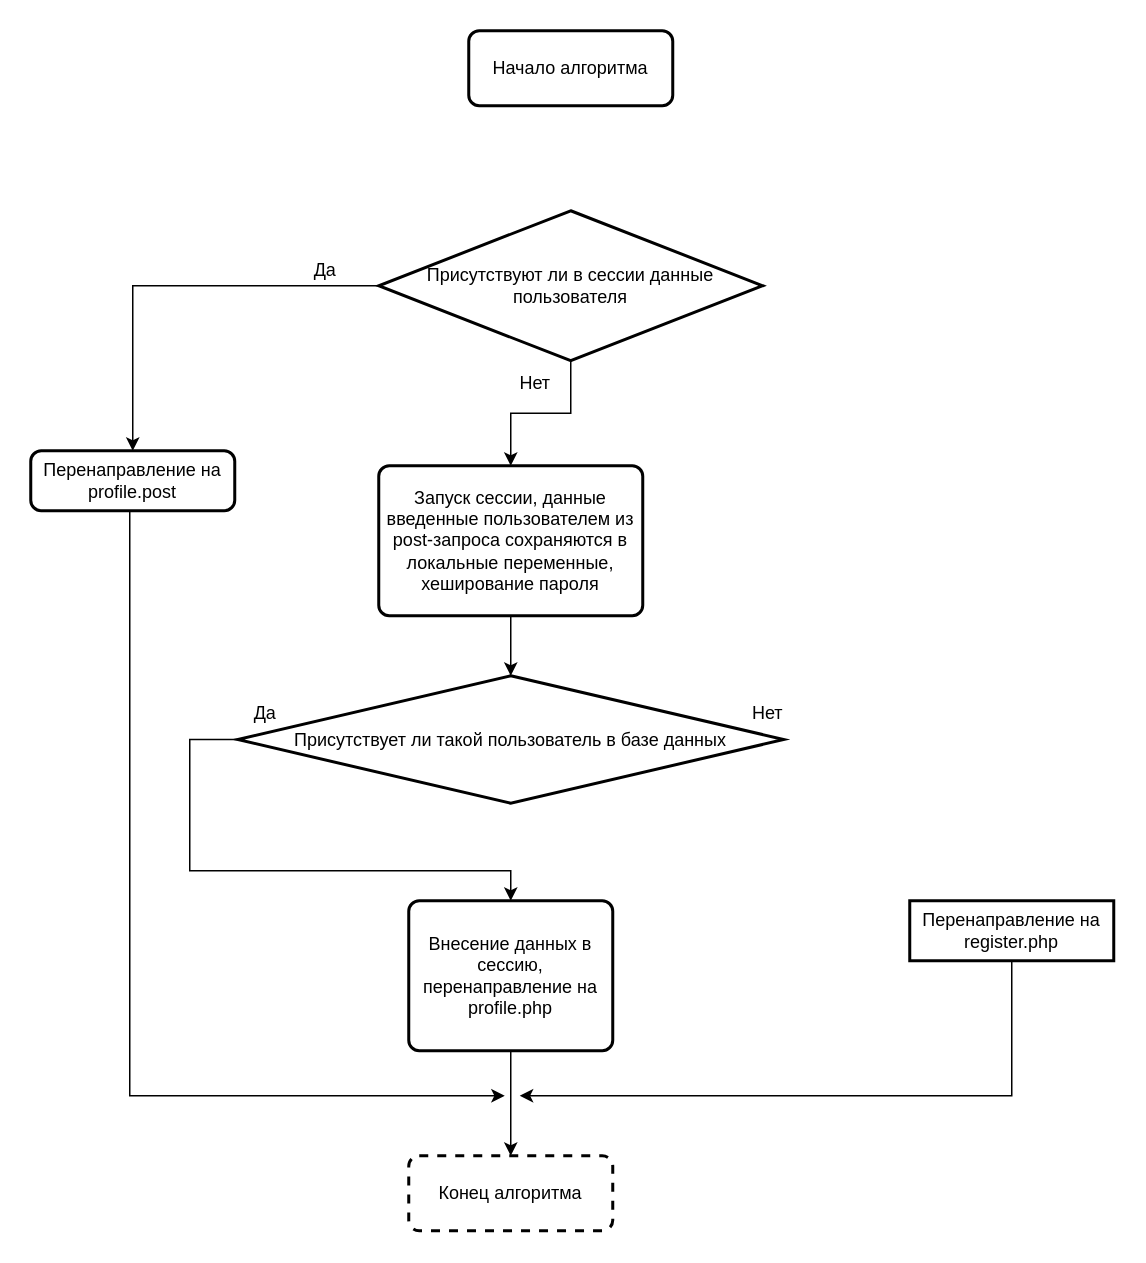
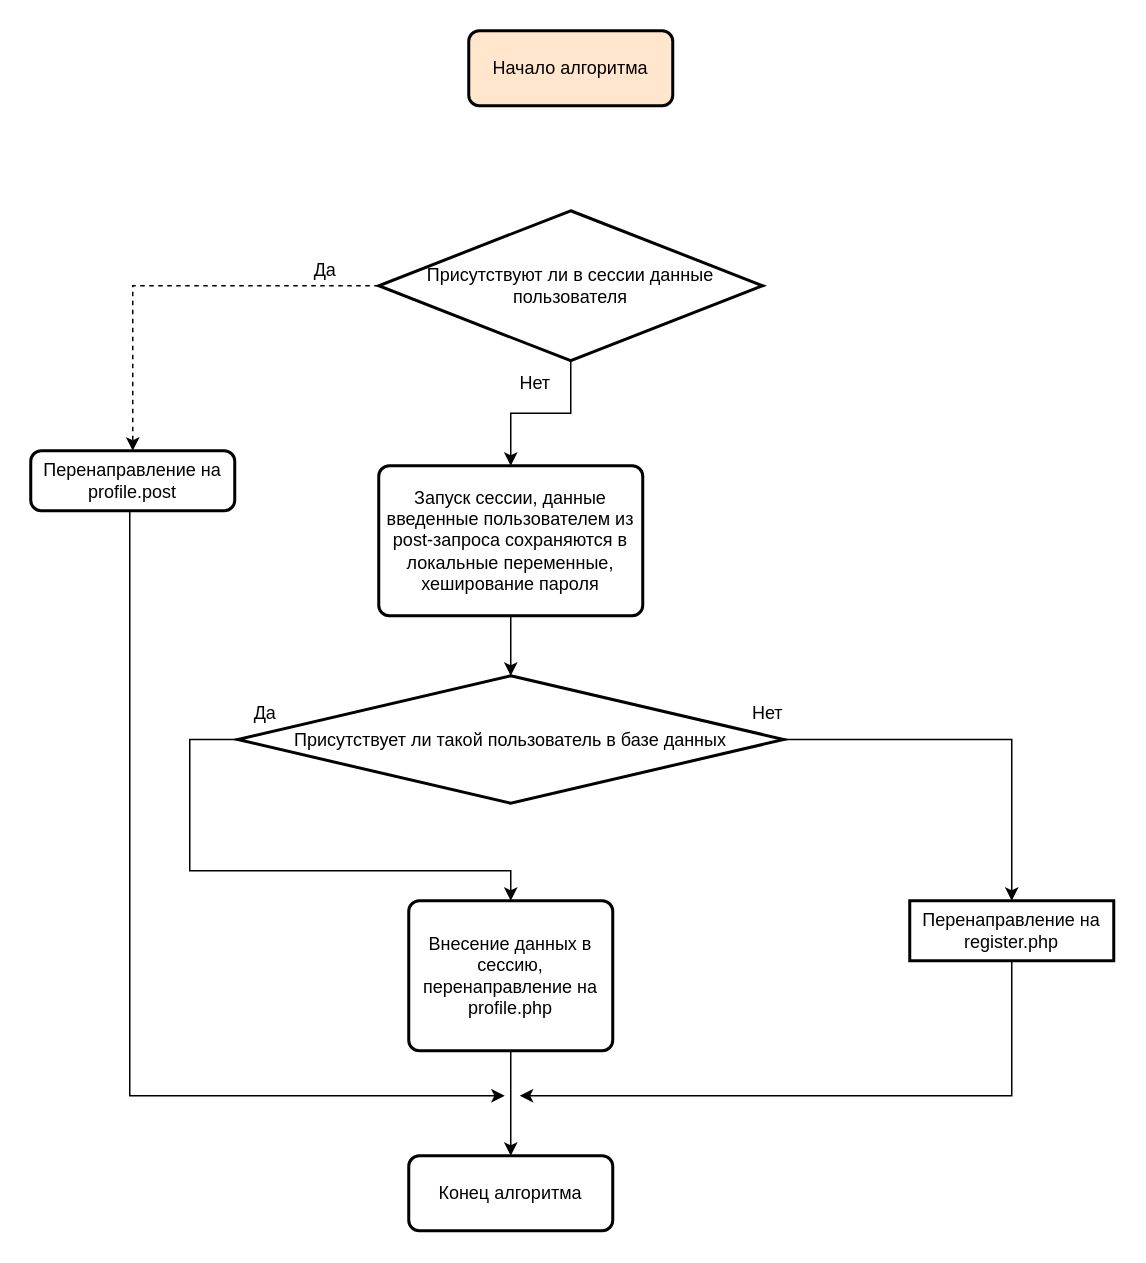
  <mxCell id="0" />
  <mxCell id="1" parent="0" />
  <mxCell id="2" value="Нет" style="text;html=1;align=center;verticalAlign=middle;resizable=0;points=[];autosize=1;strokeColor=none;fillColor=none;" vertex="1" parent="1"><mxGeometry x="491" y="460" width="40" height="30" as="geometry" /></mxCell>
  <mxCell id="3" value="Да" style="text;html=1;align=center;verticalAlign=middle;resizable=0;points=[];autosize=1;strokeColor=none;fillColor=none;" vertex="1" parent="1"><mxGeometry x="156" y="460" width="40" height="30" as="geometry" /></mxCell>
  <mxCell id="4" value="" style="edgeStyle=segmentEdgeStyle;endArrow=classic;html=1;rounded=0;exitX=0;exitY=0.5;exitDx=0;exitDy=0;exitPerimeter=0;entryX=0.5;entryY=0;entryDx=0;entryDy=0;" edge="1" parent="1" source="9" target="8"><mxGeometry width="50" height="50" relative="1" as="geometry"><mxPoint x="209" y="495" as="sourcePoint" /><mxPoint x="340" y="595" as="targetPoint" /><Array as="points"><mxPoint x="126" y="493" /><mxPoint x="126" y="580" /><mxPoint x="340" y="580" /></Array></mxGeometry></mxCell>
+ <mxCell id="5" value="" style="edgeStyle=elbowEdgeStyle;elbow=horizontal;endArrow=classic;html=1;rounded=0;exitX=1;exitY=0.5;exitDx=0;exitDy=0;exitPerimeter=0;entryX=0.5;entryY=0;entryDx=0;entryDy=0;" edge="1" parent="1" source="9" target="14"><mxGeometry width="50" height="50" relative="1" as="geometry"><mxPoint x="471" y="495" as="sourcePoint" /><mxPoint x="676" y="800" as="targetPoint" /><Array as="points"><mxPoint x="674" y="500" /></Array></mxGeometry></mxCell>
  <mxCell id="6" value="" style="endArrow=classic;html=1;rounded=0;exitX=0.5;exitY=1;exitDx=0;exitDy=0;entryX=0.5;entryY=0;entryDx=0;entryDy=0;entryPerimeter=0;" edge="1" parent="1" source="10" target="9"><mxGeometry width="50" height="50" relative="1" as="geometry"><mxPoint x="340" y="410" as="sourcePoint" /><mxPoint x="340" y="440" as="targetPoint" /></mxGeometry></mxCell>
  <mxCell id="7" style="edgeStyle=orthogonalEdgeStyle;rounded=0;orthogonalLoop=1;jettySize=auto;html=1;exitX=0.5;exitY=1;exitDx=0;exitDy=0;entryX=0.5;entryY=0;entryDx=0;entryDy=0;" edge="1" parent="1" source="8" target="12"><mxGeometry relative="1" as="geometry" /></mxCell>
  <mxCell id="8" value="Внесение данных в сессию, перенаправление на profile.php" style="rounded=1;whiteSpace=wrap;html=1;absoluteArcSize=1;arcSize=14;strokeWidth=2;" vertex="1" parent="1"><mxGeometry x="272" y="600" width="136" height="100" as="geometry" /></mxCell>
  <mxCell id="9" value="Присутствует ли такой пользователь в базе данных" style="strokeWidth=2;html=1;shape=mxgraph.flowchart.decision;whiteSpace=wrap;" vertex="1" parent="1"><mxGeometry x="158" y="450" width="364" height="85" as="geometry" /></mxCell>
  <mxCell id="10" value="Запуск сессии, данные введенные пользователем из post-запроса сохраняются в локальные переменные, хеширование пароля" style="rounded=1;whiteSpace=wrap;html=1;absoluteArcSize=1;arcSize=14;strokeWidth=2;" vertex="1" parent="1"><mxGeometry x="252" y="310" width="176" height="100" as="geometry" /></mxCell>
- <mxCell id="11" value="Начало алгоритма" style="rounded=1;whiteSpace=wrap;html=1;absoluteArcSize=1;arcSize=14;strokeWidth=2;" vertex="1" parent="1"><mxGeometry x="312" y="20" width="136" height="50" as="geometry" /></mxCell>
- <mxCell id="12" value="Конец алгоритма" style="rounded=1;whiteSpace=wrap;html=1;absoluteArcSize=1;arcSize=14;strokeWidth=2;dashed=1;" vertex="1" parent="1"><mxGeometry x="272" y="770" width="136" height="50" as="geometry" /></mxCell>
+ <mxCell id="11" value="Начало алгоритма" style="rounded=1;whiteSpace=wrap;html=1;absoluteArcSize=1;arcSize=14;strokeWidth=2;fillColor=#ffe6cc;" vertex="1" parent="1"><mxGeometry x="312" y="20" width="136" height="50" as="geometry" /></mxCell>
+ <mxCell id="12" value="Конец алгоритма" style="rounded=1;whiteSpace=wrap;html=1;absoluteArcSize=1;arcSize=14;strokeWidth=2;" vertex="1" parent="1"><mxGeometry x="272" y="770" width="136" height="50" as="geometry" /></mxCell>
  <mxCell id="13" style="edgeStyle=orthogonalEdgeStyle;rounded=0;orthogonalLoop=1;jettySize=auto;html=1;" edge="1" parent="1" source="14"><mxGeometry relative="1" as="geometry"><mxPoint x="346" y="730" as="targetPoint" /><Array as="points"><mxPoint x="674" y="730" /></Array></mxGeometry></mxCell>
  <mxCell id="14" value="Перенаправление на register.php" style="whiteSpace=wrap;html=1;absoluteArcSize=1;arcSize=14;strokeWidth=2;rounded=0;" vertex="1" parent="1"><mxGeometry x="606" y="600" width="136" height="40" as="geometry" /></mxCell>
- <mxCell id="15" style="edgeStyle=orthogonalEdgeStyle;rounded=0;orthogonalLoop=1;jettySize=auto;html=1;entryX=0.5;entryY=0;entryDx=0;entryDy=0;" edge="1" parent="1" source="17" target="18"><mxGeometry relative="1" as="geometry" /></mxCell>
+ <mxCell id="15" style="edgeStyle=orthogonalEdgeStyle;rounded=0;orthogonalLoop=1;jettySize=auto;html=1;entryX=0.5;entryY=0;entryDx=0;entryDy=0;dashed=1;" edge="1" parent="1" source="17" target="18"><mxGeometry relative="1" as="geometry" /></mxCell>
  <mxCell id="16" style="edgeStyle=orthogonalEdgeStyle;rounded=0;orthogonalLoop=1;jettySize=auto;html=1;exitX=0.5;exitY=1;exitDx=0;exitDy=0;exitPerimeter=0;entryX=0.5;entryY=0;entryDx=0;entryDy=0;" edge="1" parent="1" source="17" target="10"><mxGeometry relative="1" as="geometry" /></mxCell>
  <mxCell id="17" value="Присутствуют ли в сессии данные пользователя" style="strokeWidth=2;html=1;shape=mxgraph.flowchart.decision;whiteSpace=wrap;" vertex="1" parent="1"><mxGeometry x="252" y="140" width="256" height="100" as="geometry" /></mxCell>
  <mxCell id="18" value="Перенаправление на profile.post" style="rounded=1;whiteSpace=wrap;html=1;absoluteArcSize=1;arcSize=14;strokeWidth=2;" vertex="1" parent="1"><mxGeometry x="20" y="300" width="136" height="40" as="geometry" /></mxCell>
  <mxCell id="19" value="Нет" style="text;html=1;align=center;verticalAlign=middle;resizable=0;points=[];autosize=1;strokeColor=none;fillColor=none;" vertex="1" parent="1"><mxGeometry x="336" y="240" width="40" height="30" as="geometry" /></mxCell>
  <mxCell id="20" value="Да" style="text;html=1;align=center;verticalAlign=middle;resizable=0;points=[];autosize=1;strokeColor=none;fillColor=none;" vertex="1" parent="1"><mxGeometry x="196" y="165" width="40" height="30" as="geometry" /></mxCell>
  <mxCell id="21" value="" style="edgeStyle=elbowEdgeStyle;elbow=horizontal;endArrow=classic;html=1;rounded=0;exitX=0.5;exitY=1;exitDx=0;exitDy=0;" edge="1" parent="1" source="18"><mxGeometry width="50" height="50" relative="1" as="geometry"><mxPoint x="206" y="700" as="sourcePoint" /><mxPoint x="336" y="730" as="targetPoint" /><Array as="points"><mxPoint x="86" y="750" /><mxPoint x="86" y="520" /></Array></mxGeometry></mxCell>
